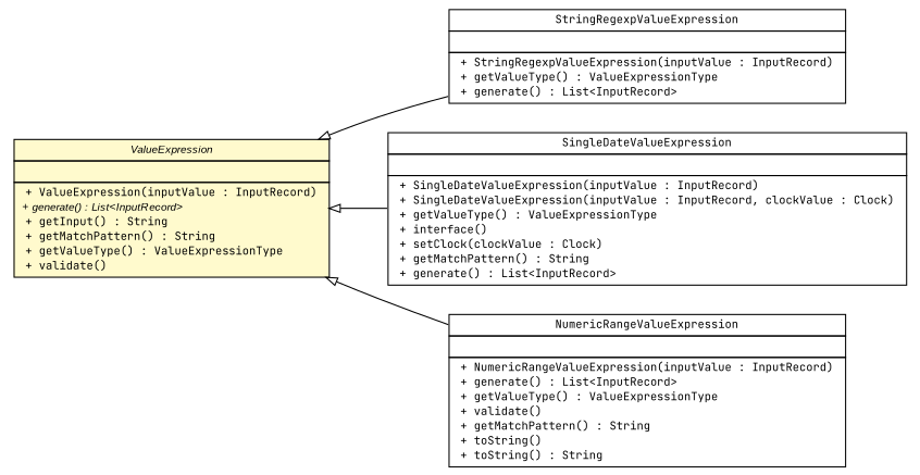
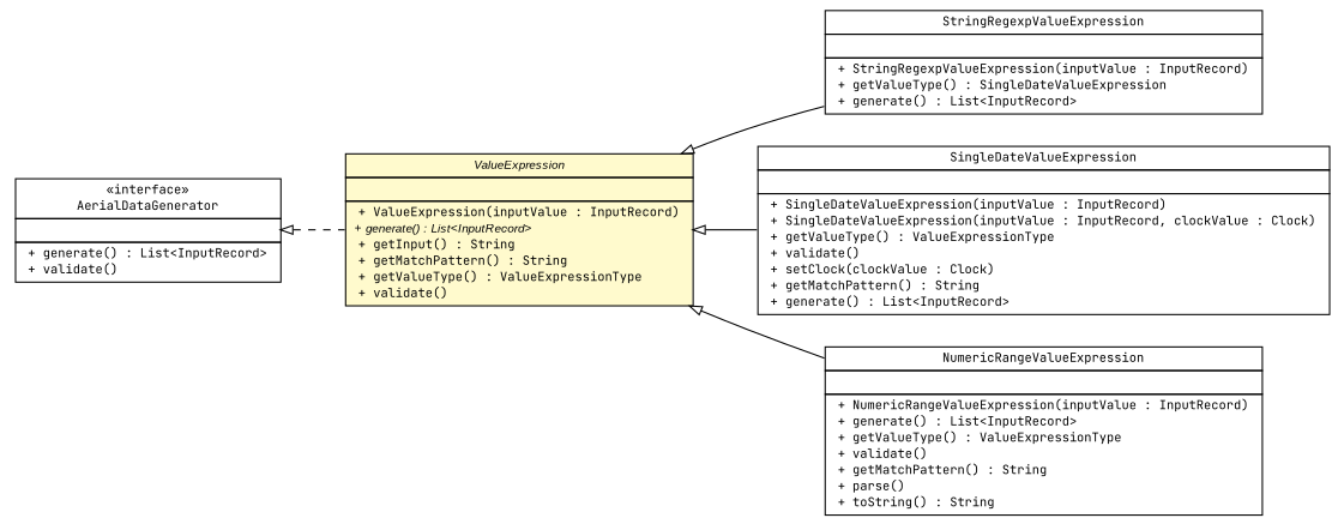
  digraph {
    fontname="JetBrains Mono"
    nodesep=0.25
    rankdir=LR
    ranksep=0.5
    node [fontcolor=black fontname="JetBrains Mono" fontsize=10.0 shape=plaintext]
    edge [arrowtail=empty dir=back fontname="JetBrains Mono" fontsize=10 headport=p labelfontname=arial labelfontsize=10 tailport=p]
+   n1 [label=<<table title="com.github.mkolisnyk.aerial.AerialDataGenerator" border="0" cellborder="1" cellspacing="0" cellpadding="2" port="p" href="../AerialDataGenerator.html"> 		<tr><td><table border="0" cellspacing="0" cellpadding="1"> <tr><td align="center" balign="center"> &#171;interface&#187; </td></tr> <tr><td align="center" balign="center"> AerialDataGenerator </td></tr> 		</table></td></tr> 		<tr><td><table border="0" cellspacing="0" cellpadding="1"> <tr><td align="left" balign="left">  </td></tr> 		</table></td></tr> 		<tr><td><table border="0" cellspacing="0" cellpadding="1"> <tr><td align="left" balign="left"> + generate() : List&lt;InputRecord&gt; </td></tr> <tr><td align="left" balign="left"> + validate() </td></tr> 		</table></td></tr> 		</table>>]
    n2 [label=<<table title="com.github.mkolisnyk.aerial.expressions.ValueExpression" border="0" cellborder="1" cellspacing="0" cellpadding="2" port="p" bgcolor="lemonChiffon" href="./ValueExpression.html"> 		<tr><td><table border="0" cellspacing="0" cellpadding="1"> <tr><td align="center" balign="center"><font face="arial italic"> ValueExpression </font></td></tr> 		</table></td></tr> 		<tr><td><table border="0" cellspacing="0" cellpadding="1"> <tr><td align="left" balign="left">  </td></tr> 		</table></td></tr> 		<tr><td><table border="0" cellspacing="0" cellpadding="1"> <tr><td align="left" balign="left"> + ValueExpression(inputValue : InputRecord) </td></tr> <tr><td align="left" balign="left"><font face="arial italic" point-size="10.0"> + generate() : List&lt;InputRecord&gt; </font></td></tr> <tr><td align="left" balign="left"> + getInput() : String </td></tr> <tr><td align="left" balign="left"> + getMatchPattern() : String </td></tr> <tr><td align="left" balign="left"> + getValueType() : ValueExpressionType </td></tr> <tr><td align="left" balign="left"> + validate() </td></tr> 		</table></td></tr> 		</table>>]
-   n3 [label=<<table title="com.github.mkolisnyk.aerial.expressions.value.StringRegexpValueExpression" border="0" cellborder="1" cellspacing="0" cellpadding="2" port="p" href="./value/StringRegexpValueExpression.html"> 		<tr><td><table border="0" cellspacing="0" cellpadding="1"> <tr><td align="center" balign="center"> StringRegexpValueExpression </td></tr> 		</table></td></tr> 		<tr><td><table border="0" cellspacing="0" cellpadding="1"> <tr><td align="left" balign="left">  </td></tr> 		</table></td></tr> 		<tr><td><table border="0" cellspacing="0" cellpadding="1"> <tr><td align="left" balign="left"> + StringRegexpValueExpression(inputValue : InputRecord) </td></tr> <tr><td align="left" balign="left"> + getValueType() : ValueExpressionType </td></tr> <tr><td align="left" balign="left"> + generate() : List&lt;InputRecord&gt; </td></tr> 		</table></td></tr> 		</table>>]
-   n4 [label=<<table title="com.github.mkolisnyk.aerial.expressions.value.SingleDateValueExpression" border="0" cellborder="1" cellspacing="0" cellpadding="2" port="p" href="./value/SingleDateValueExpression.html"> 		<tr><td><table border="0" cellspacing="0" cellpadding="1"> <tr><td align="center" balign="center"> SingleDateValueExpression </td></tr> 		</table></td></tr> 		<tr><td><table border="0" cellspacing="0" cellpadding="1"> <tr><td align="left" balign="left">  </td></tr> 		</table></td></tr> 		<tr><td><table border="0" cellspacing="0" cellpadding="1"> <tr><td align="left" balign="left"> + SingleDateValueExpression(inputValue : InputRecord) </td></tr> <tr><td align="left" balign="left"> + SingleDateValueExpression(inputValue : InputRecord, clockValue : Clock) </td></tr> <tr><td align="left" balign="left"> + getValueType() : ValueExpressionType </td></tr> <tr><td align="left" balign="left"> + interface() </td></tr> <tr><td align="left" balign="left"> + setClock(clockValue : Clock) </td></tr> <tr><td align="left" balign="left"> + getMatchPattern() : String </td></tr> <tr><td align="left" balign="left"> + generate() : List&lt;InputRecord&gt; </td></tr> 		</table></td></tr> 		</table>>]
-   n5 [label=<<table title="com.github.mkolisnyk.aerial.expressions.value.NumericRangeValueExpression" border="0" cellborder="1" cellspacing="0" cellpadding="2" port="p" href="./value/NumericRangeValueExpression.html"> 		<tr><td><table border="0" cellspacing="0" cellpadding="1"> <tr><td align="center" balign="center"> NumericRangeValueExpression </td></tr> 		</table></td></tr> 		<tr><td><table border="0" cellspacing="0" cellpadding="1"> <tr><td align="left" balign="left">  </td></tr> 		</table></td></tr> 		<tr><td><table border="0" cellspacing="0" cellpadding="1"> <tr><td align="left" balign="left"> + NumericRangeValueExpression(inputValue : InputRecord) </td></tr> <tr><td align="left" balign="left"> + generate() : List&lt;InputRecord&gt; </td></tr> <tr><td align="left" balign="left"> + getValueType() : ValueExpressionType </td></tr> <tr><td align="left" balign="left"> + validate() </td></tr> <tr><td align="left" balign="left"> + getMatchPattern() : String </td></tr> <tr><td align="left" balign="left"> + toString() </td></tr> <tr><td align="left" balign="left"> + toString() : String </td></tr> 		</table></td></tr> 		</table>>]
+   n3 [label=<<table title="com.github.mkolisnyk.aerial.expressions.value.StringRegexpValueExpression" border="0" cellborder="1" cellspacing="0" cellpadding="2" port="p" href="./value/StringRegexpValueExpression.html"> 		<tr><td><table border="0" cellspacing="0" cellpadding="1"> <tr><td align="center" balign="center"> StringRegexpValueExpression </td></tr> 		</table></td></tr> 		<tr><td><table border="0" cellspacing="0" cellpadding="1"> <tr><td align="left" balign="left">  </td></tr> 		</table></td></tr> 		<tr><td><table border="0" cellspacing="0" cellpadding="1"> <tr><td align="left" balign="left"> + StringRegexpValueExpression(inputValue : InputRecord) </td></tr> <tr><td align="left" balign="left"> + getValueType() : SingleDateValueExpression </td></tr> <tr><td align="left" balign="left"> + generate() : List&lt;InputRecord&gt; </td></tr> 		</table></td></tr> 		</table>>]
+   n4 [label=<<table title="com.github.mkolisnyk.aerial.expressions.value.SingleDateValueExpression" border="0" cellborder="1" cellspacing="0" cellpadding="2" port="p" href="./value/SingleDateValueExpression.html"> 		<tr><td><table border="0" cellspacing="0" cellpadding="1"> <tr><td align="center" balign="center"> SingleDateValueExpression </td></tr> 		</table></td></tr> 		<tr><td><table border="0" cellspacing="0" cellpadding="1"> <tr><td align="left" balign="left">  </td></tr> 		</table></td></tr> 		<tr><td><table border="0" cellspacing="0" cellpadding="1"> <tr><td align="left" balign="left"> + SingleDateValueExpression(inputValue : InputRecord) </td></tr> <tr><td align="left" balign="left"> + SingleDateValueExpression(inputValue : InputRecord, clockValue : Clock) </td></tr> <tr><td align="left" balign="left"> + getValueType() : ValueExpressionType </td></tr> <tr><td align="left" balign="left"> + validate() </td></tr> <tr><td align="left" balign="left"> + setClock(clockValue : Clock) </td></tr> <tr><td align="left" balign="left"> + getMatchPattern() : String </td></tr> <tr><td align="left" balign="left"> + generate() : List&lt;InputRecord&gt; </td></tr> 		</table></td></tr> 		</table>>]
+   n5 [label=<<table title="com.github.mkolisnyk.aerial.expressions.value.NumericRangeValueExpression" border="0" cellborder="1" cellspacing="0" cellpadding="2" port="p" href="./value/NumericRangeValueExpression.html"> 		<tr><td><table border="0" cellspacing="0" cellpadding="1"> <tr><td align="center" balign="center"> NumericRangeValueExpression </td></tr> 		</table></td></tr> 		<tr><td><table border="0" cellspacing="0" cellpadding="1"> <tr><td align="left" balign="left">  </td></tr> 		</table></td></tr> 		<tr><td><table border="0" cellspacing="0" cellpadding="1"> <tr><td align="left" balign="left"> + NumericRangeValueExpression(inputValue : InputRecord) </td></tr> <tr><td align="left" balign="left"> + generate() : List&lt;InputRecord&gt; </td></tr> <tr><td align="left" balign="left"> + getValueType() : ValueExpressionType </td></tr> <tr><td align="left" balign="left"> + validate() </td></tr> <tr><td align="left" balign="left"> + getMatchPattern() : String </td></tr> <tr><td align="left" balign="left"> + parse() </td></tr> <tr><td align="left" balign="left"> + toString() : String </td></tr> 		</table></td></tr> 		</table>>]
+   n1 -> n2 [style=dashed]
    n2 -> n3
    n2 -> n4
    n2 -> n5
  }
